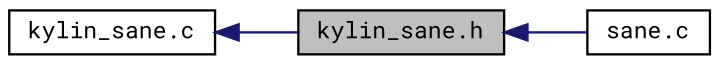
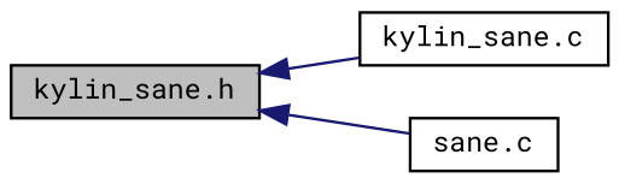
  digraph {
    fontname="Roboto Mono"
    rankdir=LR
    node [color=black fillcolor=white fontname="Roboto Mono" fontsize=10 shape=record style=filled]
    edge [color=midnightblue dir=back fontname="Roboto Mono" fontsize=10 labelfontname=Helvetica labelfontsize=10 style=solid]
    n1 [fillcolor=grey75 fontcolor=black height=0.2 label="kylin_sane.h" width=0.4]
    n2 [height=0.2 label="kylin_sane.c" width=0.4]
    n3 [height=0.2 label="sane.c" width=0.4]
-   n2 -> n1
+   n1 -> n2
    n1 -> n3
  }
